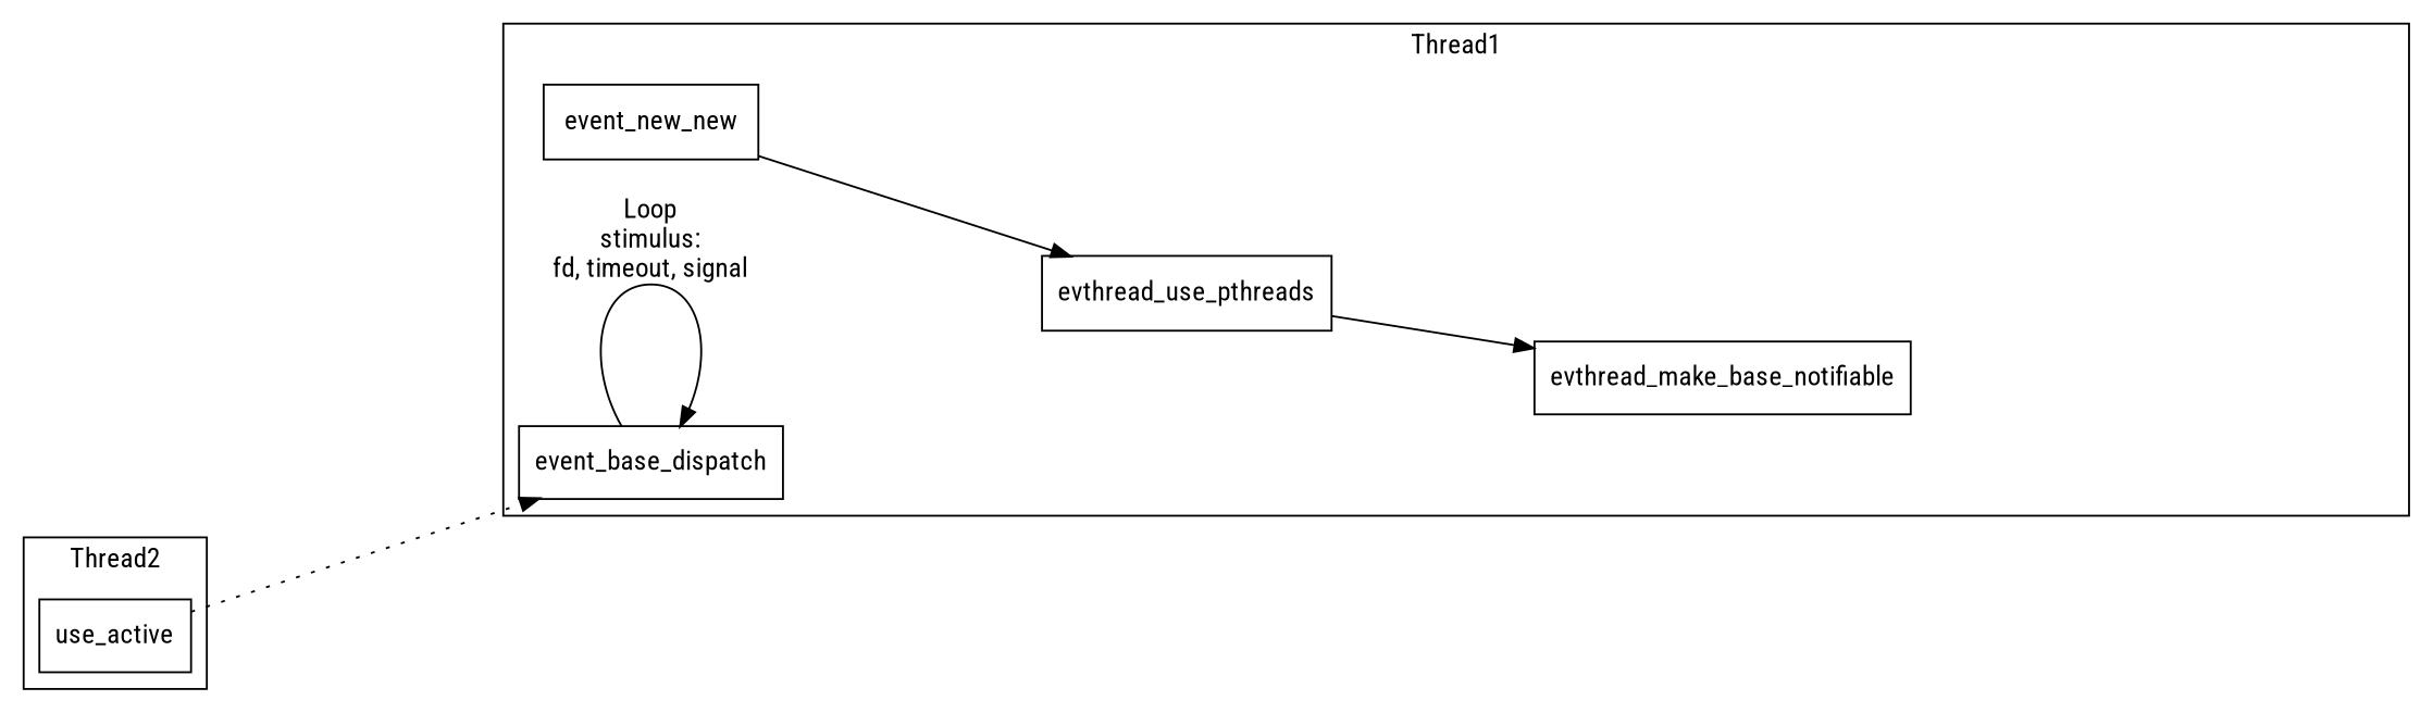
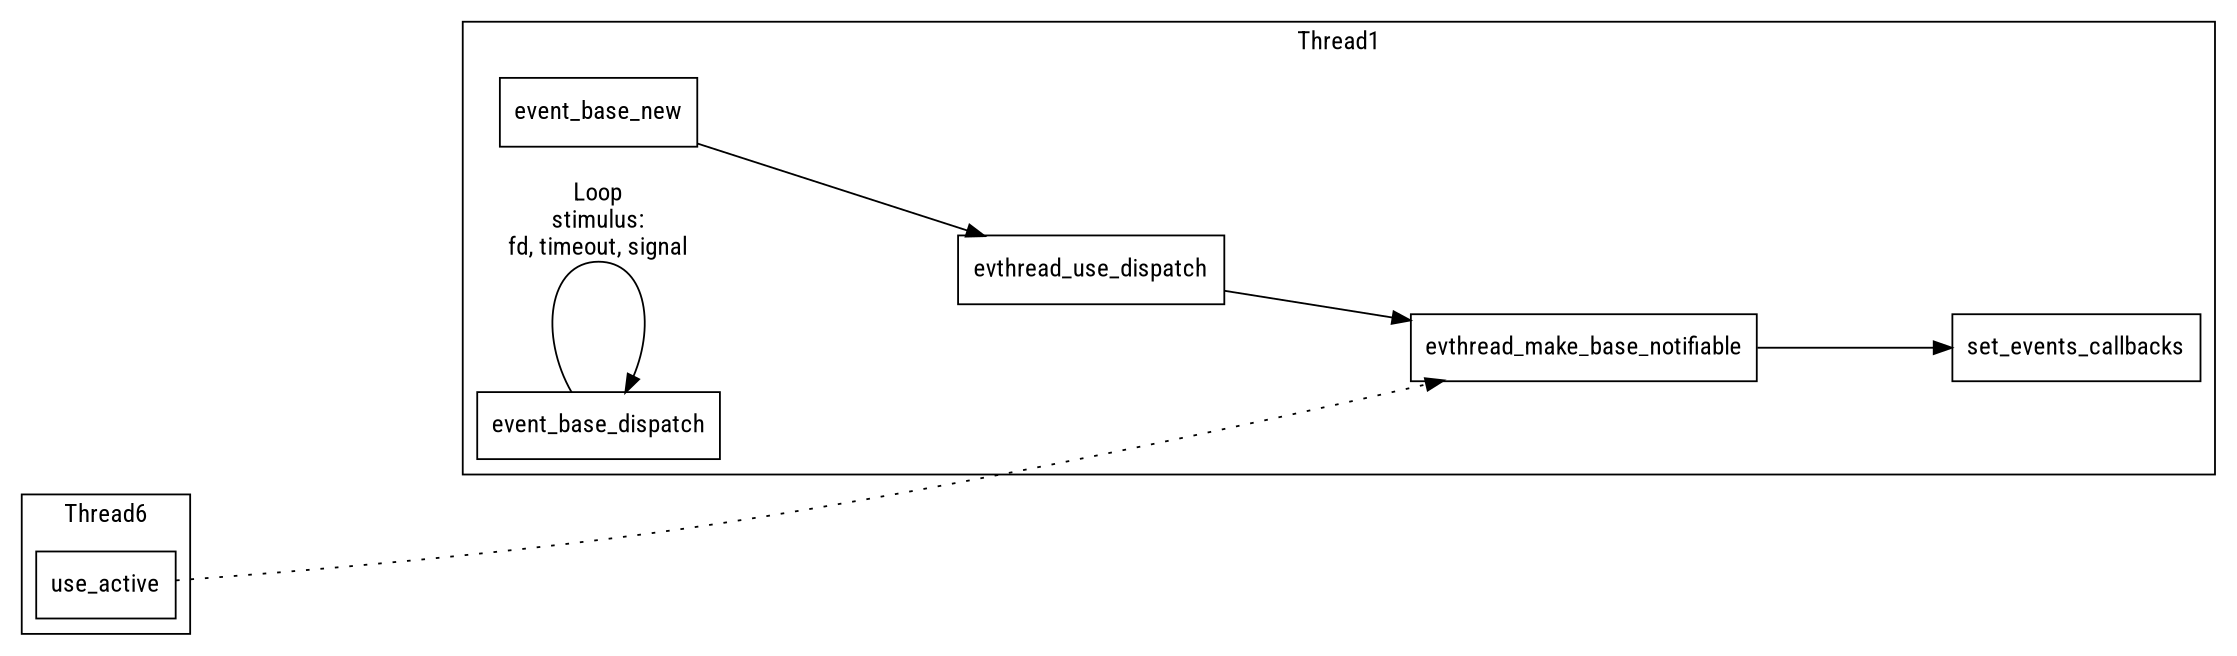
  digraph {
    bgcolor=white
    fontname="Roboto Condensed"
    nodesep="1.0 equally"
    rankdir=LR
    ranksep="1.1 equally"
    node [fontname="Roboto Condensed" shape=record]
    edge [fontname="Roboto Condensed"]
-   event_base_new [label=event_new_new]
-   evthread_use_pthreads
+   event_base_new
+   evthread_use_pthreads [label=evthread_use_dispatch]
    evthread_make_base_notifiable
+   set_events_callbacks
    event_base_dispatch
    n6 [label=use_active]
    subgraph cluster_1 {
      color=black
      label=Thread1
      style=solid
      event_base_new
      evthread_use_pthreads
      evthread_make_base_notifiable
+     set_events_callbacks
      event_base_dispatch
    }
    subgraph cluster_2 {
      color=black
-     label=Thread2
+     label=Thread6
      style=solid
      n6
    }
    event_base_new -> evthread_use_pthreads
    evthread_use_pthreads -> evthread_make_base_notifiable
+   evthread_make_base_notifiable -> set_events_callbacks
    event_base_dispatch -> event_base_dispatch [label="Loop\nstimulus:\nfd, timeout, signal"]
-   n6 -> event_base_dispatch [style=dotted]
+   n6 -> evthread_make_base_notifiable [style=dotted]
  }
